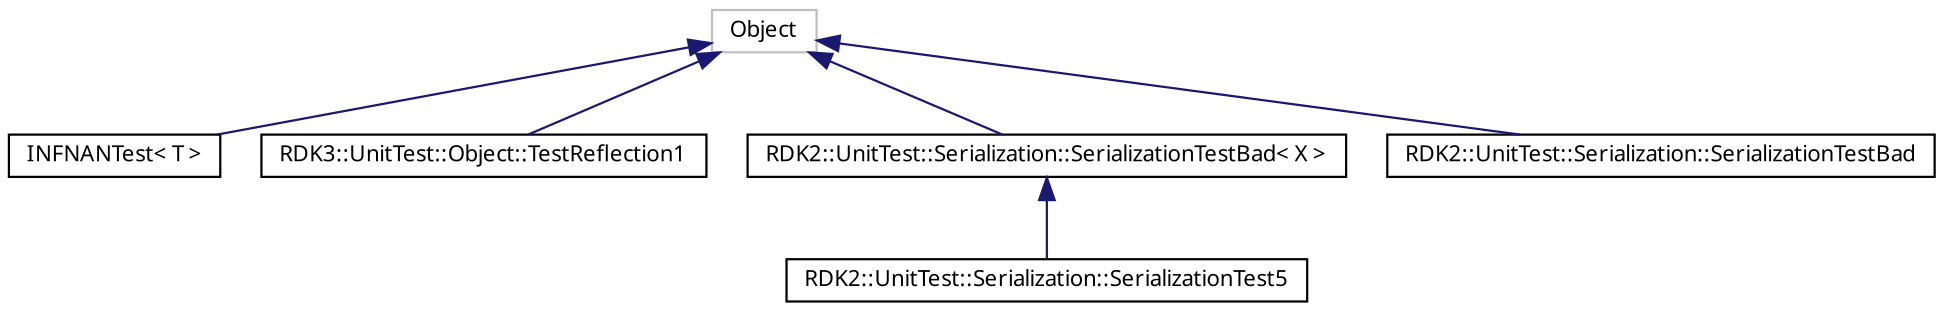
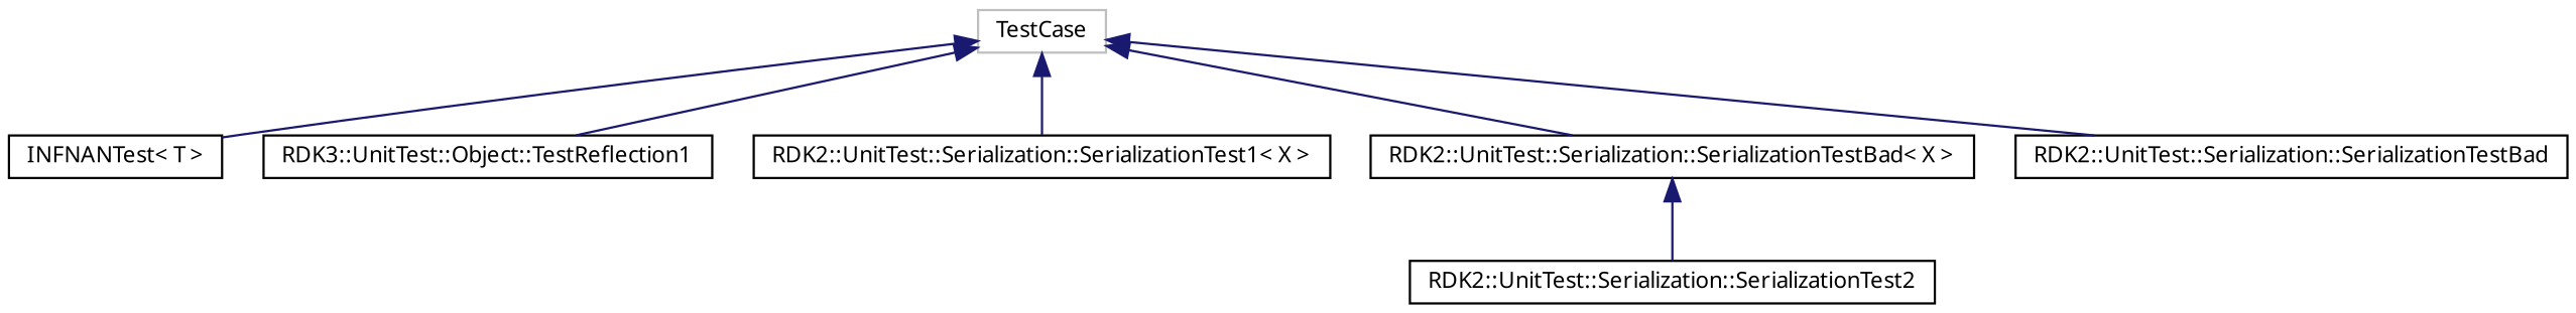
  digraph {
    rankdir=TB
    node [color=black fillcolor=white fontname="FreeSans.ttf" fontsize=10 shape=record style=filled]
    edge [color=midnightblue dir=back fontname="FreeSans.ttf" fontsize=10 labelfontname="FreeSans.ttf" labelfontsize=10 style=solid]
-   n1 [color=grey75 height=0.2 label=Object width=0.4]
+   n1 [color=grey75 height=0.2 label=TestCase width=0.4]
    n2 [height=0.2 label="INFNANTest\< T \>" width=0.4]
    n3 [height=0.2 label="RDK3::UnitTest::Object::TestReflection1" width=0.4]
+   n4 [height=0.2 label="RDK2::UnitTest::Serialization::SerializationTest1\< X \>" width=0.4]
    n5 [height=0.2 label="RDK2::UnitTest::Serialization::SerializationTestBad\< X \>" width=0.4]
    n6 [height=0.2 label="RDK2::UnitTest::Serialization::SerializationTestBad" width=0.4]
-   n7 [height=0.2 label="RDK2::UnitTest::Serialization::SerializationTest5" width=0.4]
+   n7 [height=0.2 label="RDK2::UnitTest::Serialization::SerializationTest2" width=0.4]
    n1 -> n2
    n1 -> n3
+   n1 -> n4
    n1 -> n5
    n1 -> n6
    n5 -> n7
  }
